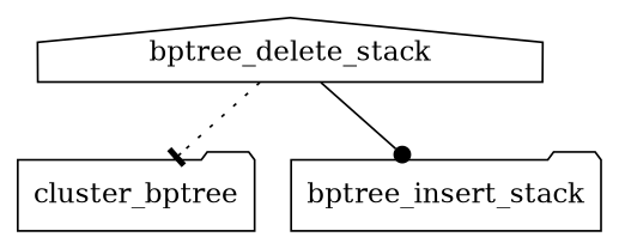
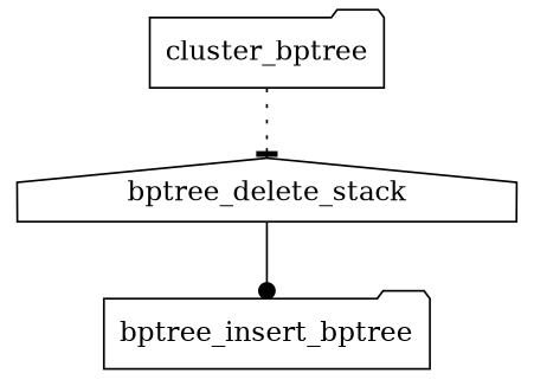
  digraph {
    node [shape=folder]
    edge [splines=curved]
    bptree_delete_stack [shape=house]
    cluster_bptree
-   bptree_insert_stack
+   bptree_insert_stack [label=bptree_insert_bptree]
    bptree_delete_stack -> bptree_insert_stack [arrowhead=dot style=solid]
-   bptree_delete_stack -> cluster_bptree [arrowhead=tee style=dotted]
+   cluster_bptree -> bptree_delete_stack [arrowhead=tee style=dotted]
  }
